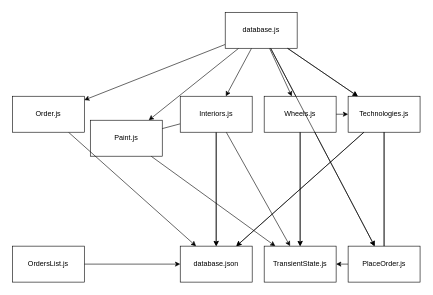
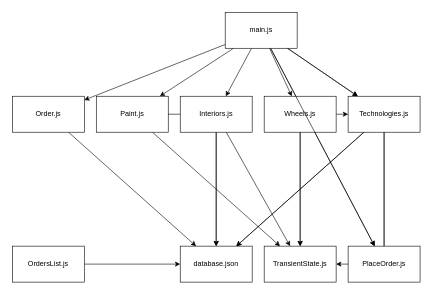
  <mxCell id="0" />
  <mxCell id="1" parent="0" />
  <mxCell id="2" value="" style="html=1;elbow=vertical;" edge="1" parent="1" source="8" target="11"><mxGeometry relative="1" as="geometry" /></mxCell>
  <mxCell id="3" value="" style="html=1;elbow=vertical;" edge="1" parent="1" source="8" target="27"><mxGeometry relative="1" as="geometry" /></mxCell>
  <mxCell id="4" value="" style="html=1;elbow=vertical;" edge="1" parent="1" source="8" target="19"><mxGeometry relative="1" as="geometry" /></mxCell>
  <mxCell id="5" value="" style="html=1;elbow=vertical;" edge="1" parent="1" source="8" target="16"><mxGeometry relative="1" as="geometry" /></mxCell>
  <mxCell id="6" value="" style="html=1;elbow=vertical;" edge="1" parent="1" source="8" target="22"><mxGeometry relative="1" as="geometry" /></mxCell>
  <mxCell id="7" value="" style="html=1;elbow=vertical;" edge="1" parent="1" source="8" target="29"><mxGeometry relative="1" as="geometry" /></mxCell>
- <mxCell id="8" value="database.js" style="rounded=0;whiteSpace=wrap;html=1;" parent="1" vertex="1"><mxGeometry x="375" y="20" width="120" height="60" as="geometry" /></mxCell>
+ <mxCell id="8" value="main.js" style="rounded=0;whiteSpace=wrap;html=1;" parent="1" vertex="1"><mxGeometry x="375" y="20" width="120" height="60" as="geometry" /></mxCell>
  <mxCell id="9" value="" style="html=1;startArrow=none;elbow=vertical;" edge="1" parent="1" source="27" target="20"><mxGeometry relative="1" as="geometry" /></mxCell>
  <mxCell id="10" value="" style="html=1;elbow=vertical;" edge="1" parent="1" source="11" target="25"><mxGeometry relative="1" as="geometry" /></mxCell>
- <mxCell id="11" value="Paint.js" style="rounded=0;whiteSpace=wrap;html=1;" vertex="1" parent="1"><mxGeometry x="150" y="200" width="120" height="60" as="geometry" /></mxCell>
+ <mxCell id="11" value="Paint.js" style="rounded=0;whiteSpace=wrap;html=1;" vertex="1" parent="1"><mxGeometry x="160" y="160" width="120" height="60" as="geometry" /></mxCell>
  <mxCell id="12" value="" style="html=1;elbow=vertical;" edge="1" parent="1" source="27" target="20"><mxGeometry relative="1" as="geometry" /></mxCell>
  <mxCell id="13" value="" style="html=1;elbow=vertical;" edge="1" parent="1" source="27" target="25"><mxGeometry relative="1" as="geometry" /></mxCell>
  <mxCell id="14" value="" style="html=1;startArrow=none;elbow=vertical;" edge="1" parent="1" source="29" target="25"><mxGeometry relative="1" as="geometry" /></mxCell>
  <mxCell id="15" value="" style="html=1;elbow=vertical;" edge="1" parent="1" source="16" target="20"><mxGeometry relative="1" as="geometry" /></mxCell>
  <mxCell id="16" value="Technologies.js" style="rounded=0;whiteSpace=wrap;html=1;" vertex="1" parent="1"><mxGeometry x="580" y="160" width="120" height="60" as="geometry" /></mxCell>
  <mxCell id="17" value="" style="html=1;elbow=vertical;" edge="1" parent="1" source="19" target="16"><mxGeometry relative="1" as="geometry" /></mxCell>
  <mxCell id="18" value="" style="html=1;elbow=vertical;" edge="1" parent="1" source="19" target="25"><mxGeometry relative="1" as="geometry" /></mxCell>
  <mxCell id="19" value="Wheels.js" style="rounded=0;whiteSpace=wrap;html=1;" vertex="1" parent="1"><mxGeometry x="440" y="160" width="120" height="60" as="geometry" /></mxCell>
  <mxCell id="20" value="database.json" style="rounded=0;whiteSpace=wrap;html=1;" vertex="1" parent="1"><mxGeometry x="300" y="410" width="120" height="60" as="geometry" /></mxCell>
  <mxCell id="21" value="" style="html=1;elbow=vertical;" edge="1" parent="1" source="22" target="20"><mxGeometry relative="1" as="geometry" /></mxCell>
  <mxCell id="22" value="Order.js" style="rounded=0;whiteSpace=wrap;html=1;" vertex="1" parent="1"><mxGeometry x="20" y="160" width="120" height="60" as="geometry" /></mxCell>
  <mxCell id="23" value="" style="html=1;elbow=vertical;" edge="1" parent="1" source="24" target="20"><mxGeometry relative="1" as="geometry" /></mxCell>
  <mxCell id="24" value="OrdersList.js" style="rounded=0;whiteSpace=wrap;html=1;" vertex="1" parent="1"><mxGeometry x="20" y="410" width="120" height="60" as="geometry" /></mxCell>
  <mxCell id="25" value="TransientState.js" style="rounded=0;whiteSpace=wrap;html=1;" vertex="1" parent="1"><mxGeometry x="440" y="410" width="120" height="60" as="geometry" /></mxCell>
  <mxCell id="26" value="" style="html=1;endArrow=none;elbow=vertical;" edge="1" parent="1" source="11" target="27"><mxGeometry relative="1" as="geometry"><mxPoint x="302.449" y="100" as="sourcePoint" /><mxPoint x="337.551" y="530" as="targetPoint" /></mxGeometry></mxCell>
  <mxCell id="27" value="Interiors.js" style="rounded=0;whiteSpace=wrap;html=1;" vertex="1" parent="1"><mxGeometry x="300" y="160" width="120" height="60" as="geometry" /></mxCell>
  <mxCell id="28" value="" style="html=1;endArrow=none;elbow=vertical;" edge="1" parent="1" source="16" target="29"><mxGeometry relative="1" as="geometry"><mxPoint x="545.455" y="250" as="sourcePoint" /><mxPoint x="504.545" y="520" as="targetPoint" /></mxGeometry></mxCell>
  <mxCell id="29" value="PlaceOrder.js" style="rounded=0;whiteSpace=wrap;html=1;" vertex="1" parent="1"><mxGeometry x="580" y="410" width="120" height="60" as="geometry" /></mxCell>
  <mxCell id="30" value="" style="html=1;elbow=vertical;" edge="1" parent="1"><mxGeometry relative="1" as="geometry"><mxPoint x="478.929" y="80" as="sourcePoint" /><mxPoint x="596.071" y="160" as="targetPoint" /></mxGeometry></mxCell>
  <mxCell id="31" value="" style="html=1;elbow=vertical;" edge="1" parent="1"><mxGeometry relative="1" as="geometry"><mxPoint x="450.769" y="80" as="sourcePoint" /><mxPoint x="624.231" y="410" as="targetPoint" /></mxGeometry></mxCell>
  <mxCell id="32" value="" style="html=1;endArrow=none;elbow=vertical;" edge="1" parent="1"><mxGeometry relative="1" as="geometry"><mxPoint x="640" y="220" as="sourcePoint" /><mxPoint x="640" y="410" as="targetPoint" /></mxGeometry></mxCell>
  <mxCell id="33" value="" style="html=1;elbow=vertical;" edge="1" parent="1"><mxGeometry relative="1" as="geometry"><mxPoint x="606.4" y="220" as="sourcePoint" /><mxPoint x="393.6" y="410" as="targetPoint" /></mxGeometry></mxCell>
  <mxCell id="34" value="" style="html=1;elbow=vertical;" edge="1" parent="1"><mxGeometry relative="1" as="geometry"><mxPoint x="500" y="220" as="sourcePoint" /><mxPoint x="500" y="410" as="targetPoint" /></mxGeometry></mxCell>
